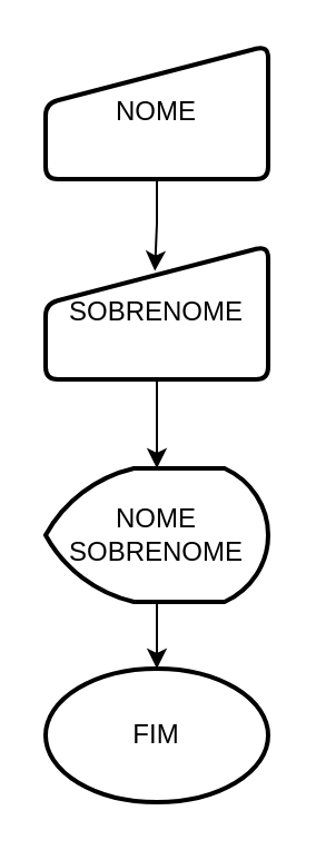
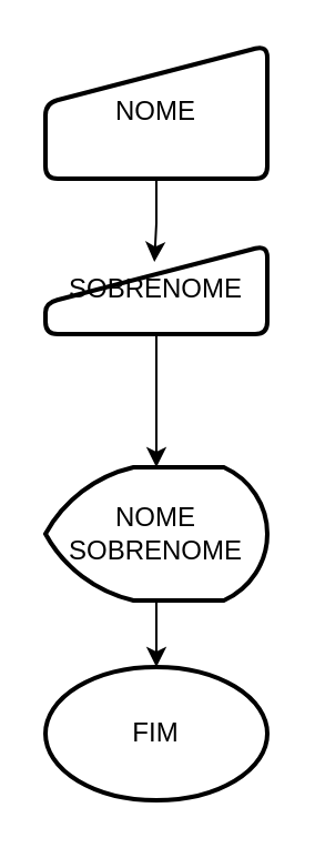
  <mxCell id="0" />
  <mxCell id="1" parent="0" />
  <mxCell id="2" value="FIM" style="strokeWidth=2;html=1;shape=mxgraph.flowchart.start_1;whiteSpace=wrap;" vertex="1" parent="1"><mxGeometry x="20" y="300" width="100" height="60" as="geometry" /></mxCell>
  <mxCell id="3" style="edgeStyle=orthogonalEdgeStyle;rounded=0;orthogonalLoop=1;jettySize=auto;html=1;entryX=0.491;entryY=0.188;entryDx=0;entryDy=0;entryPerimeter=0;" edge="1" parent="1" source="4" target="5"><mxGeometry relative="1" as="geometry" /></mxCell>
  <mxCell id="4" value="NOME" style="html=1;strokeWidth=2;shape=manualInput;whiteSpace=wrap;rounded=1;size=26;arcSize=11;" vertex="1" parent="1"><mxGeometry x="20" y="20" width="100" height="60" as="geometry" /></mxCell>
- <mxCell id="5" value="SOBRENOME" style="html=1;strokeWidth=2;shape=manualInput;whiteSpace=wrap;rounded=1;size=26;arcSize=11;" vertex="1" parent="1"><mxGeometry x="20" y="110" width="100" height="60" as="geometry" /></mxCell>
+ <mxCell id="5" value="SOBRENOME" style="html=1;strokeWidth=2;shape=manualInput;whiteSpace=wrap;rounded=1;size=26;arcSize=11;" vertex="1" parent="1"><mxGeometry x="20" y="110" width="100" height="40" as="geometry" /></mxCell>
  <mxCell id="6" value="NOME&lt;div&gt;SOBRENOME&lt;/div&gt;" style="strokeWidth=2;html=1;shape=mxgraph.flowchart.display;whiteSpace=wrap;" vertex="1" parent="1"><mxGeometry x="20" y="210" width="100" height="60" as="geometry" /></mxCell>
  <mxCell id="7" style="edgeStyle=orthogonalEdgeStyle;rounded=0;orthogonalLoop=1;jettySize=auto;html=1;exitX=0.5;exitY=1;exitDx=0;exitDy=0;entryX=0.5;entryY=0;entryDx=0;entryDy=0;entryPerimeter=0;" edge="1" parent="1" source="5" target="6"><mxGeometry relative="1" as="geometry" /></mxCell>
  <mxCell id="8" style="edgeStyle=orthogonalEdgeStyle;rounded=0;orthogonalLoop=1;jettySize=auto;html=1;exitX=0.5;exitY=1;exitDx=0;exitDy=0;exitPerimeter=0;entryX=0.5;entryY=0;entryDx=0;entryDy=0;entryPerimeter=0;" edge="1" parent="1" source="6" target="2"><mxGeometry relative="1" as="geometry" /></mxCell>
